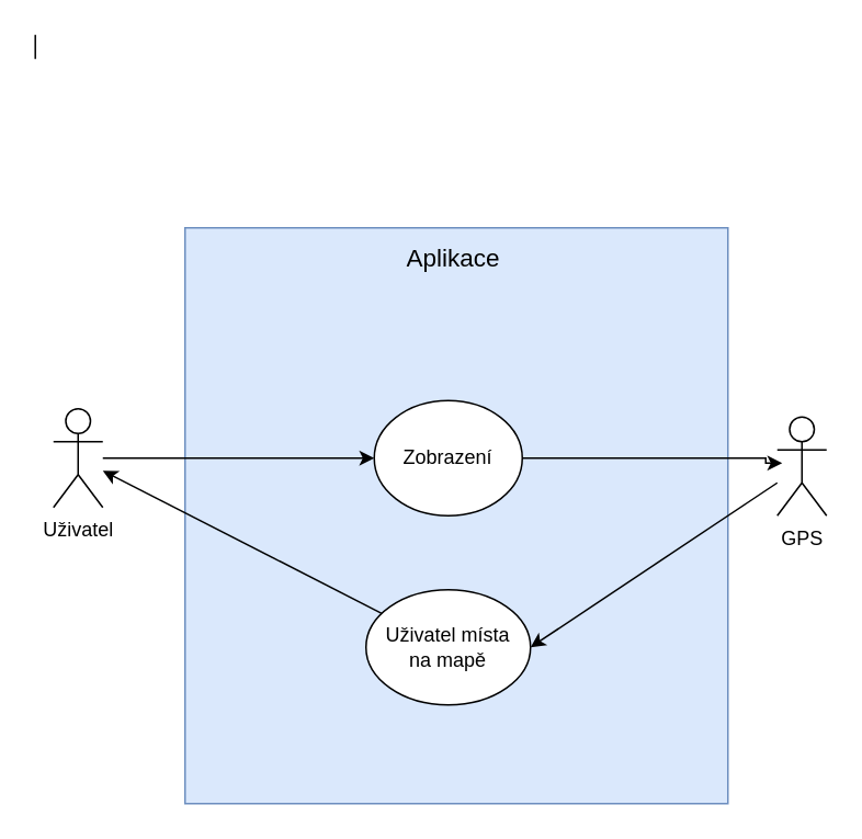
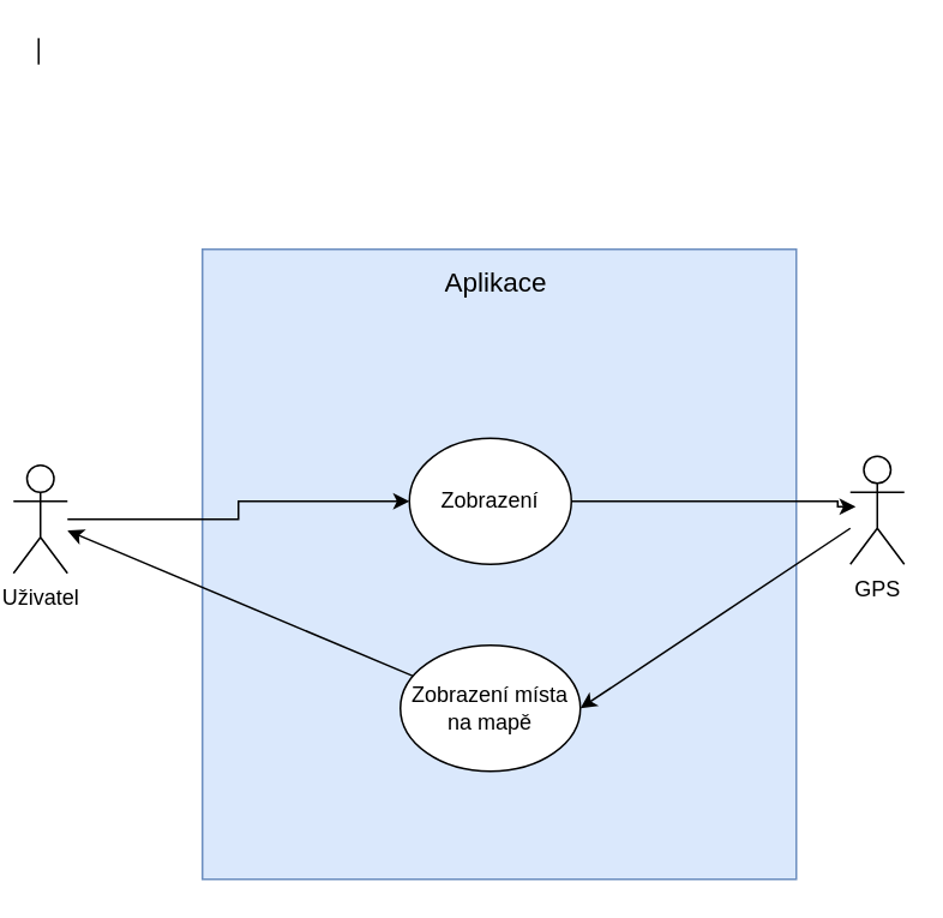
  <mxCell id="0" />
  <mxCell id="1" parent="0" />
  <mxCell id="2" value="" style="rounded=0;whiteSpace=wrap;html=1;fillColor=#dae8fc;strokeColor=#6c8ebf;" vertex="1" parent="1"><mxGeometry x="112" y="138" width="330" height="350" as="geometry" /></mxCell>
  <mxCell id="3" style="edgeStyle=orthogonalEdgeStyle;rounded=0;orthogonalLoop=1;jettySize=auto;html=1;" edge="1" parent="1" source="4" target="6"><mxGeometry relative="1" as="geometry" /></mxCell>
- <mxCell id="4" value="Uživatel" style="shape=umlActor;verticalLabelPosition=bottom;verticalAlign=top;html=1;outlineConnect=0;" parent="1" vertex="1"><mxGeometry x="32" y="248" width="30" height="60" as="geometry" /></mxCell>
+ <mxCell id="4" value="Uživatel" style="shape=umlActor;verticalLabelPosition=bottom;verticalAlign=top;html=1;outlineConnect=0;" parent="1" vertex="1"><mxGeometry x="7" y="258" width="30" height="60" as="geometry" /></mxCell>
  <mxCell id="5" value="" style="endArrow=none;html=1;rounded=0;" parent="1" edge="1"><mxGeometry width="50" height="50" relative="1" as="geometry"><mxPoint x="20.972" y="20.628" as="sourcePoint" /><mxPoint x="20.972" y="35.372" as="targetPoint" /></mxGeometry></mxCell>
  <mxCell id="6" value="Zobrazení" style="ellipse;whiteSpace=wrap;html=1;" vertex="1" parent="1"><mxGeometry x="227" y="243" width="90" height="70" as="geometry" /></mxCell>
  <mxCell id="7" value="&lt;div style=&quot;font-size: 15px;&quot;&gt;Aplikace&lt;/div&gt;" style="text;html=1;strokeColor=none;fillColor=none;spacing=5;spacingTop=-20;whiteSpace=wrap;overflow=hidden;rounded=0;fontSize=15;" vertex="1" parent="1"><mxGeometry x="242" y="158" width="70" height="10" as="geometry" /></mxCell>
- <mxCell id="8" value="&lt;div&gt;Uživatel místa&lt;/div&gt;&lt;div&gt;na mapě&lt;br&gt;&lt;/div&gt;" style="ellipse;whiteSpace=wrap;html=1;" vertex="1" parent="1"><mxGeometry x="222" y="358" width="100" height="70" as="geometry" /></mxCell>
+ <mxCell id="8" value="&lt;div&gt;Zobrazení místa&lt;/div&gt;&lt;div&gt;na mapě&lt;br&gt;&lt;/div&gt;" style="ellipse;whiteSpace=wrap;html=1;" vertex="1" parent="1"><mxGeometry x="222" y="358" width="100" height="70" as="geometry" /></mxCell>
  <mxCell id="9" value="GPS" style="shape=umlActor;verticalLabelPosition=bottom;verticalAlign=top;html=1;outlineConnect=0;" vertex="1" parent="1"><mxGeometry x="472" y="253" width="30" height="60" as="geometry" /></mxCell>
  <mxCell id="10" style="edgeStyle=orthogonalEdgeStyle;rounded=0;orthogonalLoop=1;jettySize=auto;html=1;entryX=0.1;entryY=0.467;entryDx=0;entryDy=0;entryPerimeter=0;" edge="1" parent="1" source="6" target="9"><mxGeometry relative="1" as="geometry"><Array as="points"><mxPoint x="465" y="278" /></Array></mxGeometry></mxCell>
  <mxCell id="11" value="" style="endArrow=classic;html=1;rounded=0;entryX=1;entryY=0.5;entryDx=0;entryDy=0;" edge="1" parent="1" source="9" target="8"><mxGeometry width="50" height="50" relative="1" as="geometry"><mxPoint x="252" y="328" as="sourcePoint" /><mxPoint x="302" y="278" as="targetPoint" /></mxGeometry></mxCell>
  <mxCell id="12" value="" style="endArrow=classic;html=1;rounded=0;" edge="1" parent="1" source="8" target="4"><mxGeometry width="50" height="50" relative="1" as="geometry"><mxPoint x="252" y="328" as="sourcePoint" /><mxPoint x="302" y="278" as="targetPoint" /></mxGeometry></mxCell>
